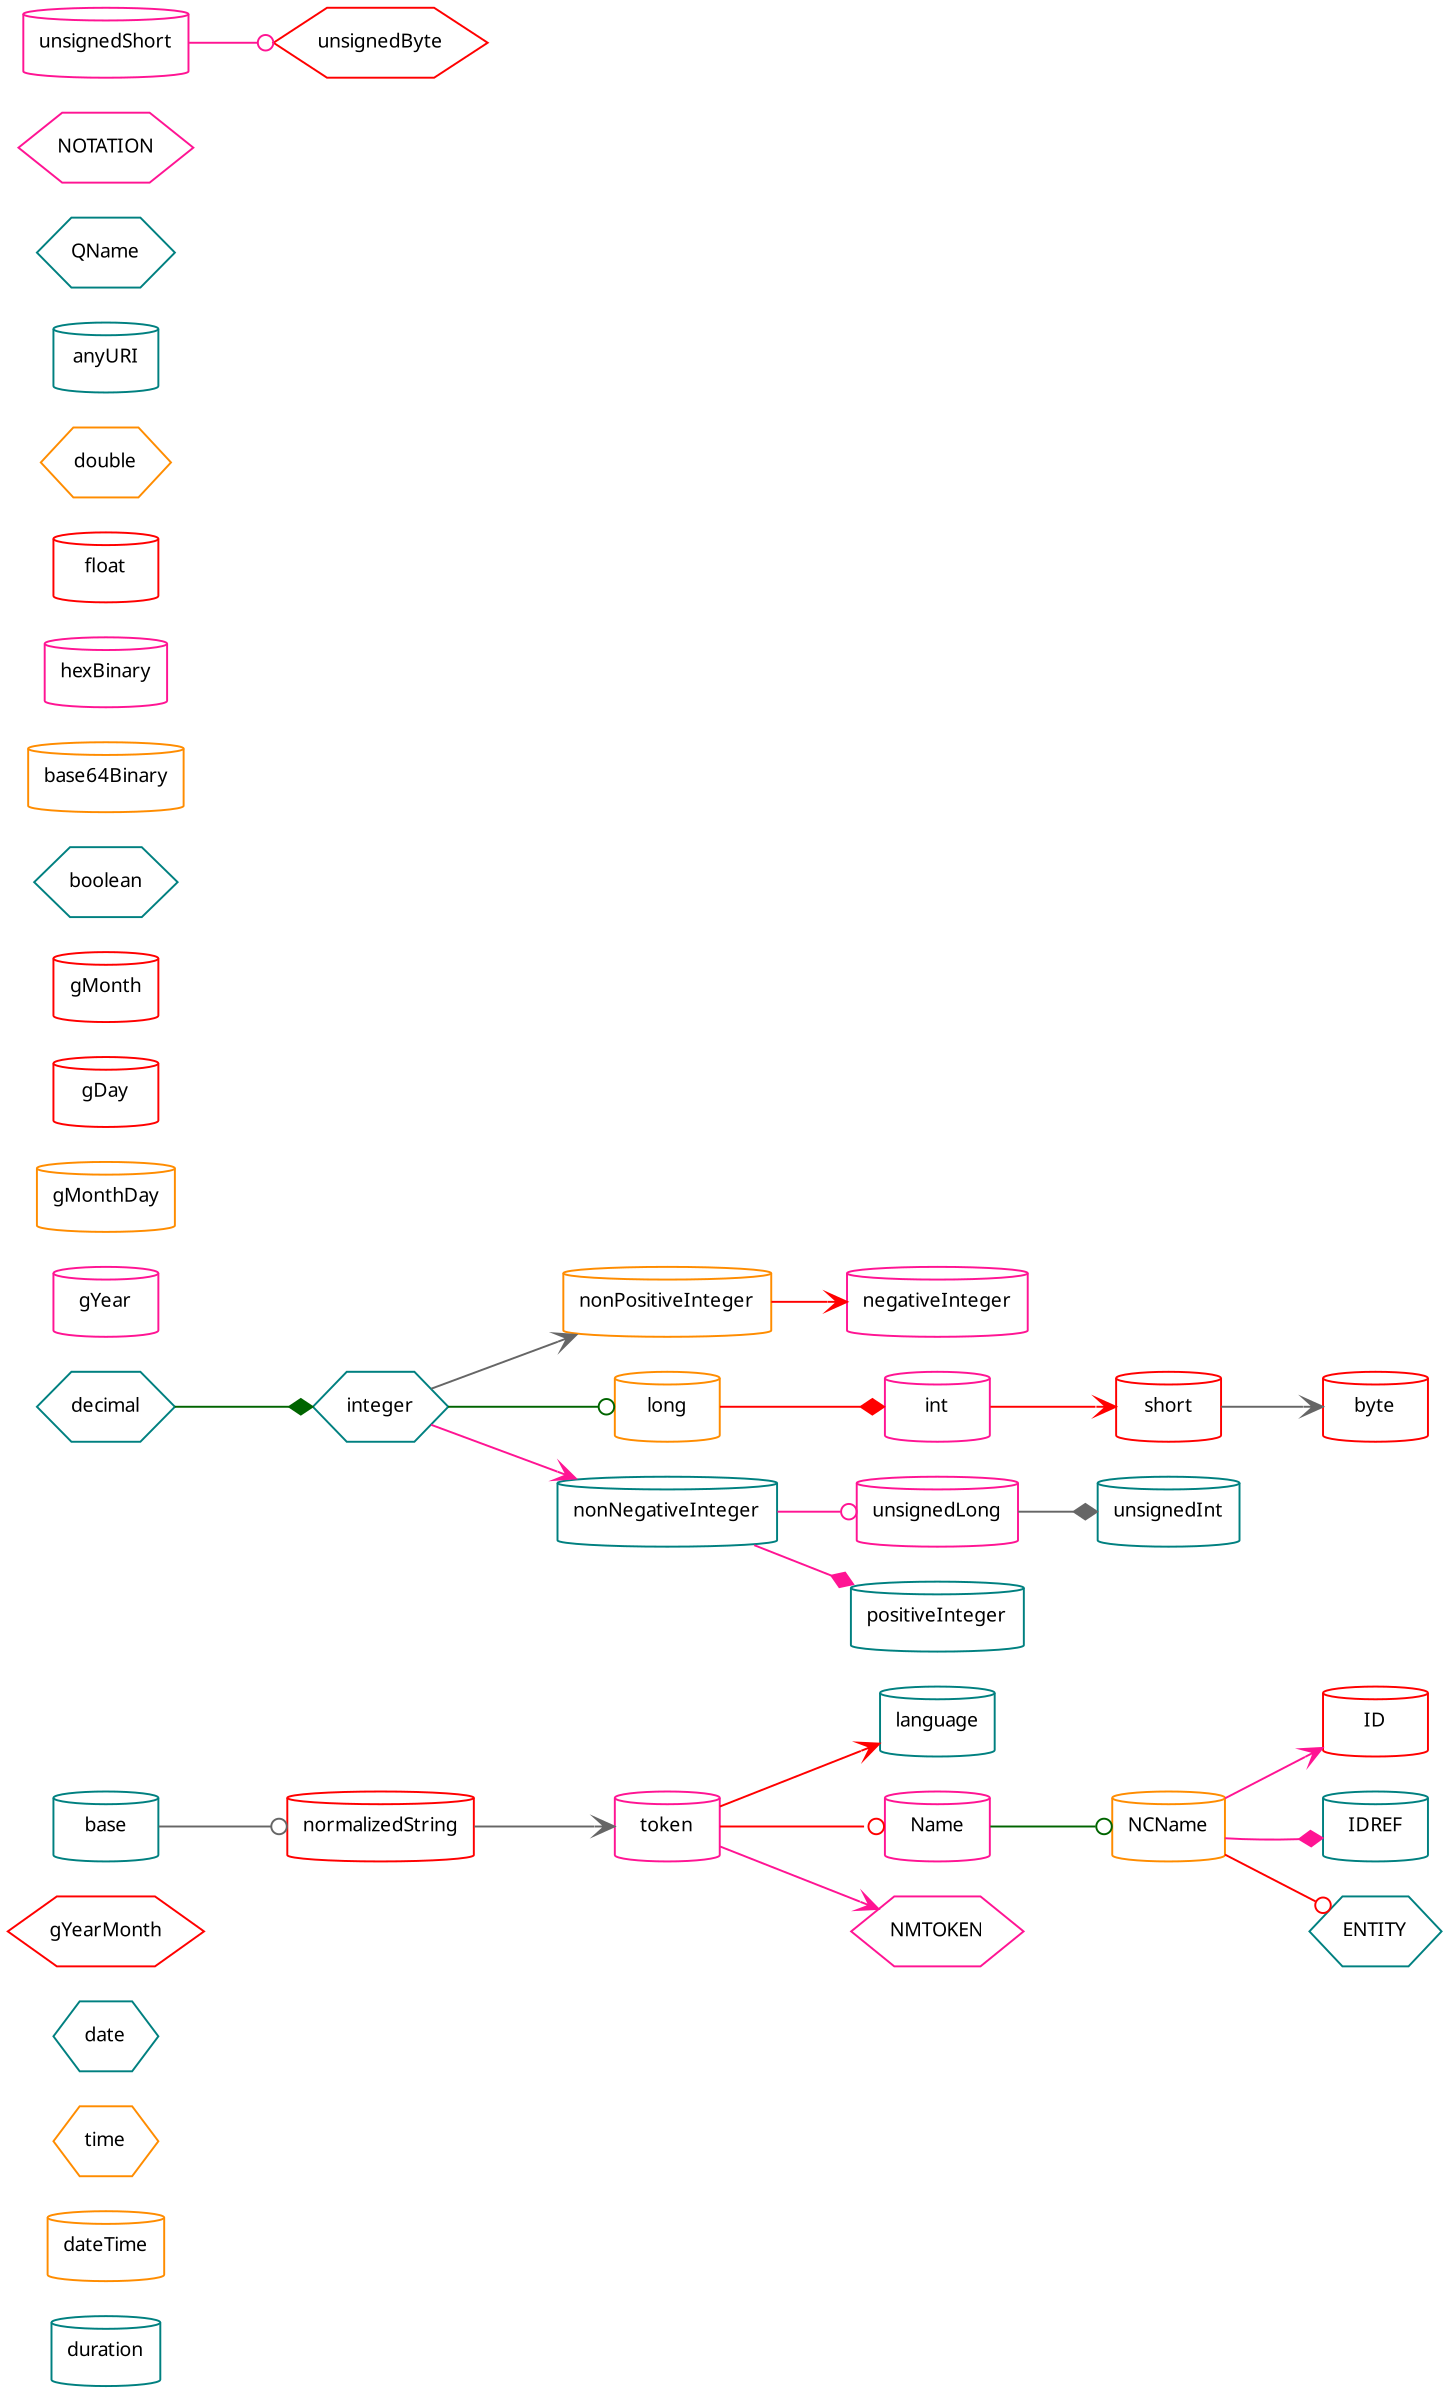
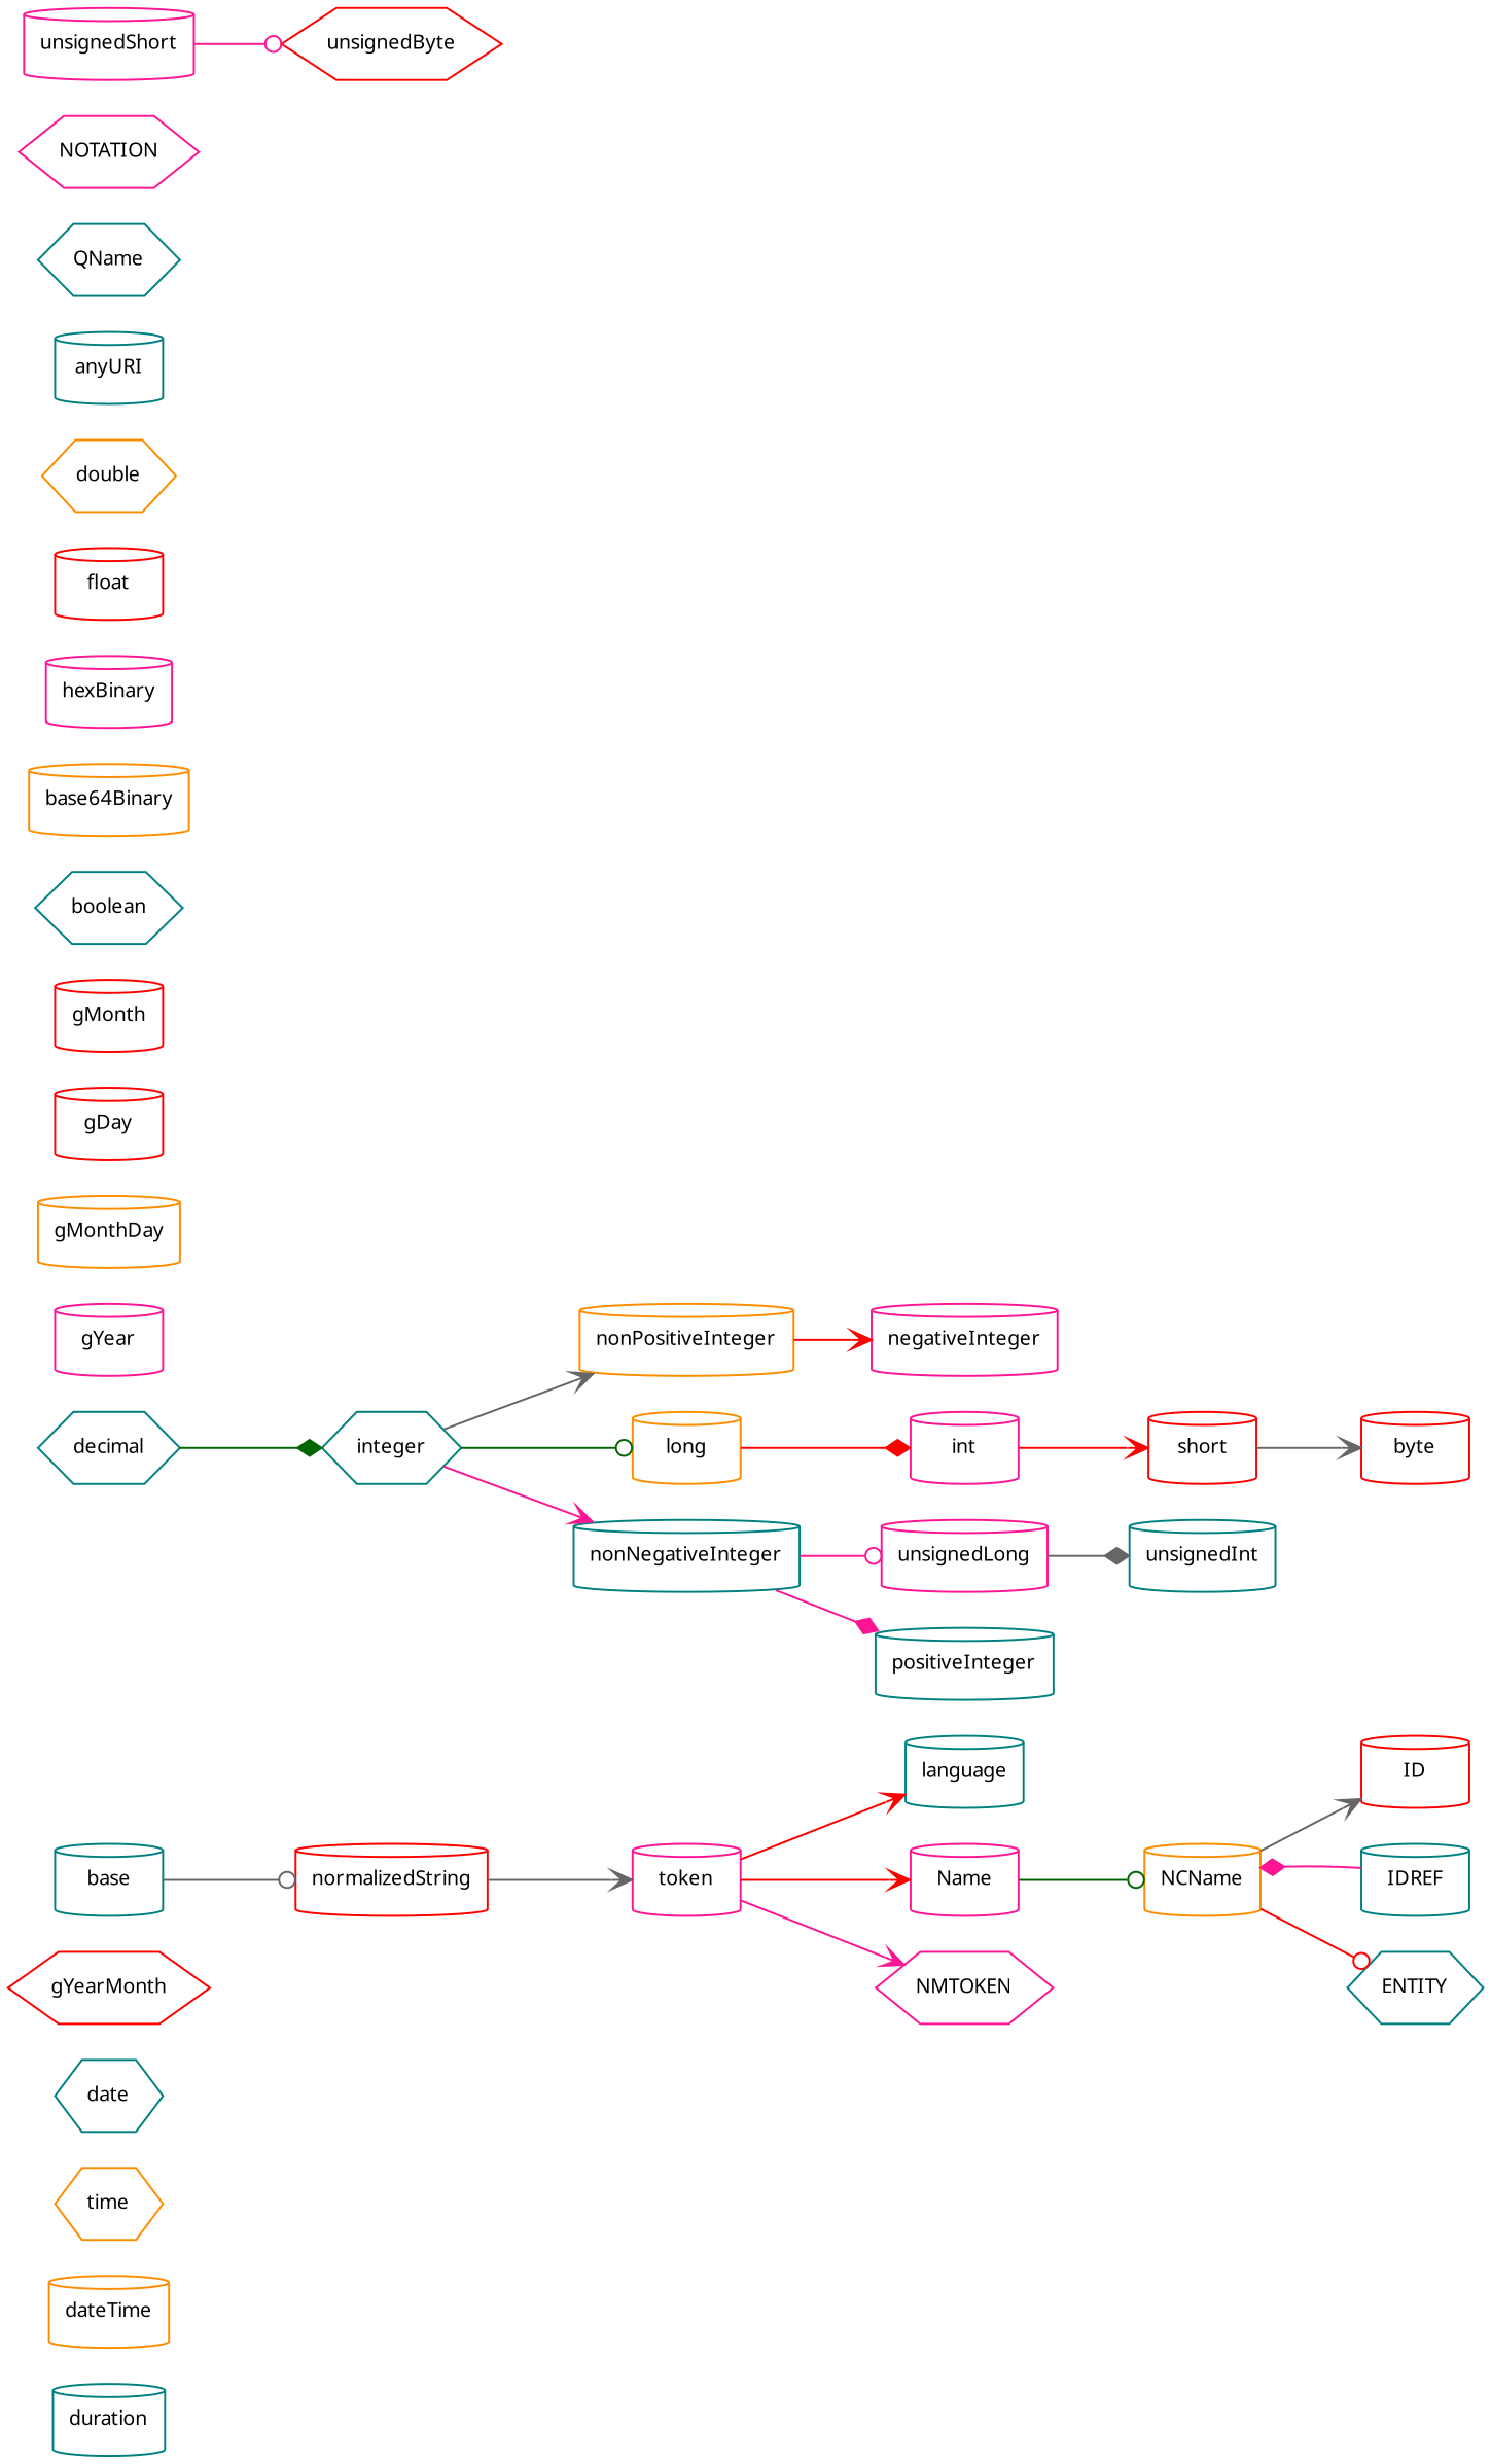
  digraph {
    rankdir=LR
    node [color=teal fontname="TeXGyrePagella-Regular" fontsize=10 shape=cylinder]
    edge [arrowhead=vee color=gray40 fontname="TeXGyrePagella-Regular" fontsize=10]
    n1 [label=duration]
    n2 [color=darkorange label=dateTime]
    n3 [color=darkorange label=time shape=hexagon]
    n4 [label=date shape=hexagon]
    n5 [color=red label=gYearMonth shape=hexagon]
    n6 [label=base]
    n7 [label=decimal shape=hexagon]
    n8 [color=red label=normalizedString]
    n9 [label=integer shape=hexagon]
    n10 [color=deeppink label=gYear]
    n11 [color=darkorange label=gMonthDay]
    n12 [color=red label=gDay]
    n13 [color=red label=gMonth]
    n14 [label=boolean shape=hexagon]
    n15 [color=darkorange label=base64Binary]
    n16 [color=deeppink label=hexBinary]
    n17 [color=red label=float]
    n18 [color=darkorange label=double shape=hexagon]
    n19 [label=anyURI]
    n20 [label=QName shape=hexagon]
    n21 [color=deeppink label=NOTATION shape=hexagon]
    n22 [color=deeppink label=token]
    n23 [color=darkorange label=nonPositiveInteger]
    n24 [color=darkorange label=long]
    n25 [label=nonNegativeInteger]
    n26 [label=language]
    n27 [color=deeppink label=Name]
    n28 [color=deeppink label=NMTOKEN shape=hexagon]
    n29 [color=darkorange label=NCName]
    n30 [color=red label=ID]
    n31 [label=IDREF]
    n32 [label=ENTITY shape=hexagon]
    n33 [color=deeppink label=negativeInteger]
    n34 [color=deeppink label=int]
    n35 [color=deeppink label=unsignedLong]
    n36 [label=positiveInteger]
    n37 [color=red label=short]
    n38 [color=red label=byte]
    n39 [label=unsignedInt]
    n40 [color=deeppink label=unsignedShort]
    n41 [color=red label=unsignedByte shape=hexagon]
    subgraph sub_1 {
      rankdir=TB
      n1
      n2
      n3
      n4
      n5
    }
    subgraph sub_2 {
      rank=same
      n6
      n7
    }
    n6 -> n8 [arrowhead=odot]
    n7 -> n9 [arrowhead=diamond color=darkgreen]
    n8 -> n22
    n9 -> n23
    n9 -> n24 [arrowhead=odot color=darkgreen]
    n9 -> n25 [color=deeppink]
    n22 -> n26 [color=red]
-   n22 -> n27 [arrowhead=odot color=red]
+   n22 -> n27 [color=red]
    n22 -> n28 [color=deeppink]
    n23 -> n33 [color=red]
    n24 -> n34 [arrowhead=diamond color=red]
    n25 -> n35 [arrowhead=odot color=deeppink]
    n25 -> n36 [arrowhead=diamond color=deeppink]
    n27 -> n29 [arrowhead=odot color=darkgreen]
-   n29 -> n30 [color=deeppink]
-   n29 -> n31 [arrowhead=diamond color=deeppink]
+   n29 -> n30
+   n31 -> n29 [arrowhead=diamond color=deeppink]
    n29 -> n32 [arrowhead=odot color=red]
    n34 -> n37 [color=red]
    n35 -> n39 [arrowhead=diamond]
    n37 -> n38
    n40 -> n41 [arrowhead=odot color=deeppink]
  }
